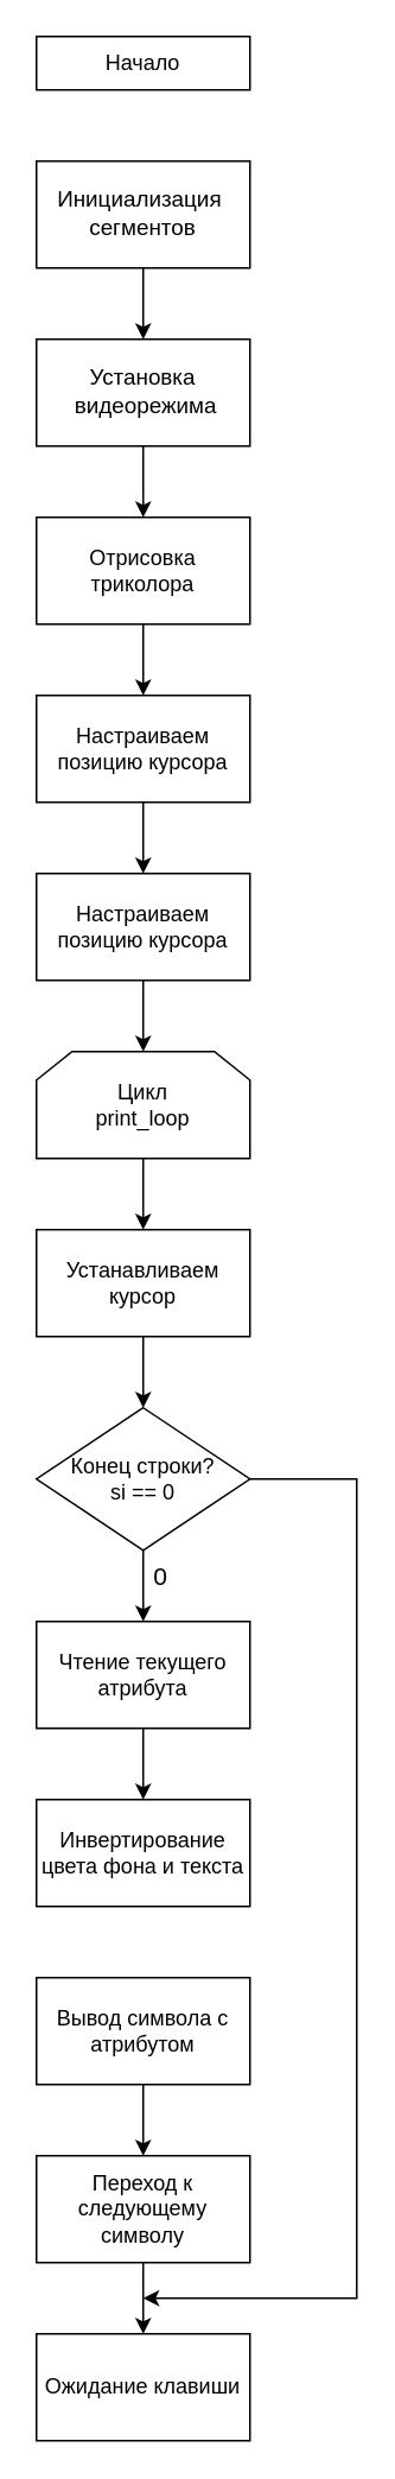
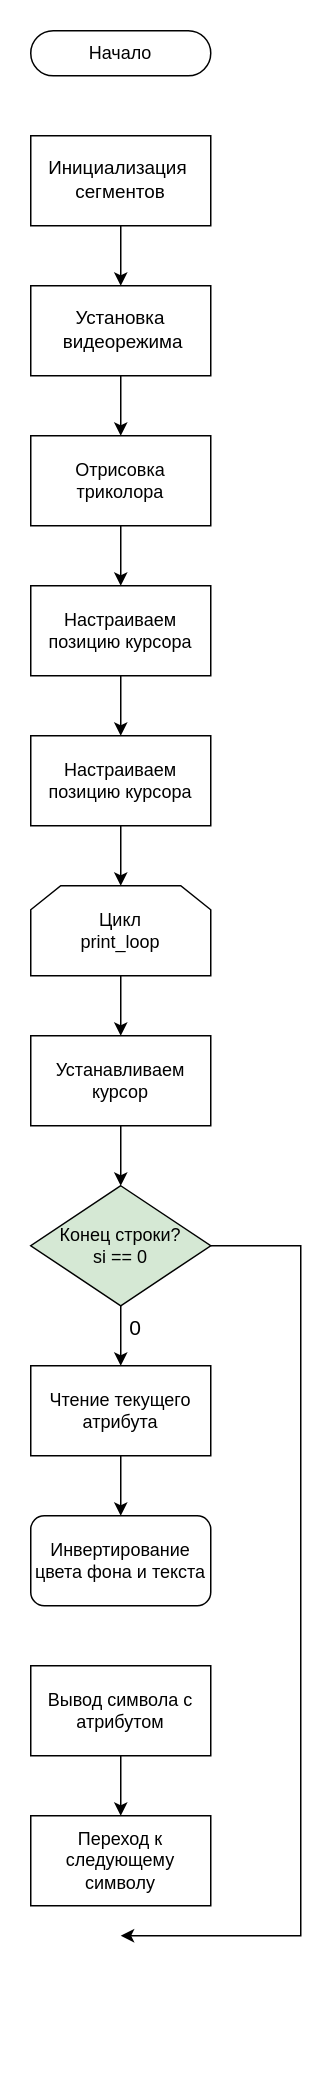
  <mxCell id="0" />
  <mxCell id="1" parent="0" />
- <mxCell id="2" value="&lt;div&gt;Начало&lt;/div&gt;" style="whiteSpace=wrap;html=1;arcSize=50;rounded=0;" vertex="1" parent="1"><mxGeometry x="20" y="20" width="120" height="30" as="geometry" /></mxCell>
+ <mxCell id="2" value="&lt;div&gt;Начало&lt;/div&gt;" style="rounded=1;whiteSpace=wrap;html=1;arcSize=50;" vertex="1" parent="1"><mxGeometry x="20" y="20" width="120" height="30" as="geometry" /></mxCell>
  <mxCell id="3" style="edgeStyle=orthogonalEdgeStyle;rounded=0;orthogonalLoop=1;jettySize=auto;html=1;entryX=0.5;entryY=0;entryDx=0;entryDy=0;" edge="1" parent="1" source="4" target="6"><mxGeometry relative="1" as="geometry" /></mxCell>
  <mxCell id="4" value="&lt;pre style=&quot;font-family: var(--ds-font-family-code); overflow: auto; padding: calc(var(--ds-md-zoom)*8px)calc(var(--ds-md-zoom)*12px); text-wrap: wrap; word-break: break-all; font-size: 12.573px; margin-top: 0px !important; margin-bottom: 0px !important;&quot;&gt;Инициализация &lt;/pre&gt;&lt;pre style=&quot;font-family: var(--ds-font-family-code); overflow: auto; padding: calc(var(--ds-md-zoom)*8px)calc(var(--ds-md-zoom)*12px); text-wrap: wrap; word-break: break-all; font-size: 12.573px; margin-top: 0px !important; margin-bottom: 0px !important;&quot;&gt;сегментов&lt;/pre&gt;" style="rounded=0;whiteSpace=wrap;html=1;align=center;" vertex="1" parent="1"><mxGeometry x="20" y="90" width="120" height="60" as="geometry" /></mxCell>
  <mxCell id="5" style="edgeStyle=orthogonalEdgeStyle;rounded=0;orthogonalLoop=1;jettySize=auto;html=1;entryX=0.5;entryY=0;entryDx=0;entryDy=0;" edge="1" parent="1" source="6" target="8"><mxGeometry relative="1" as="geometry" /></mxCell>
  <mxCell id="6" value="&lt;br&gt;&lt;pre style=&quot;font-family: var(--ds-font-family-code); overflow: auto; padding: calc(var(--ds-md-zoom)*8px)calc(var(--ds-md-zoom)*12px); white-space: pre-wrap; word-break: break-all; font-size: 12.573px; font-style: normal; font-variant-ligatures: normal; font-variant-caps: normal; font-weight: 400; letter-spacing: normal; orphans: 2; text-indent: 0px; text-transform: none; widows: 2; word-spacing: 0px; -webkit-text-stroke-width: 0px; text-decoration-thickness: initial; text-decoration-style: initial; text-decoration-color: initial; margin: 0px !important;&quot;&gt;Установка&lt;/pre&gt;&lt;pre style=&quot;font-family: var(--ds-font-family-code); overflow: auto; padding: calc(var(--ds-md-zoom)*8px)calc(var(--ds-md-zoom)*12px); white-space: pre-wrap; word-break: break-all; font-size: 12.573px; font-style: normal; font-variant-ligatures: normal; font-variant-caps: normal; font-weight: 400; letter-spacing: normal; orphans: 2; text-indent: 0px; text-transform: none; widows: 2; word-spacing: 0px; -webkit-text-stroke-width: 0px; text-decoration-thickness: initial; text-decoration-style: initial; text-decoration-color: initial; margin: 0px !important;&quot;&gt; видеорежима&lt;/pre&gt;&lt;div&gt;&lt;br&gt;&lt;/div&gt;" style="rounded=0;whiteSpace=wrap;html=1;align=center;fontStyle=1" vertex="1" parent="1"><mxGeometry x="20" y="190" width="120" height="60" as="geometry" /></mxCell>
  <mxCell id="7" style="edgeStyle=orthogonalEdgeStyle;rounded=0;orthogonalLoop=1;jettySize=auto;html=1;entryX=0.5;entryY=0;entryDx=0;entryDy=0;" edge="1" parent="1" source="8" target="10"><mxGeometry relative="1" as="geometry" /></mxCell>
  <mxCell id="8" value="&lt;div&gt;&lt;span style=&quot;font-weight: normal;&quot;&gt;Отрисовка триколора&lt;/span&gt;&lt;/div&gt;" style="rounded=0;whiteSpace=wrap;html=1;align=center;fontStyle=1" vertex="1" parent="1"><mxGeometry x="20" y="290" width="120" height="60" as="geometry" /></mxCell>
  <mxCell id="9" style="edgeStyle=orthogonalEdgeStyle;rounded=0;orthogonalLoop=1;jettySize=auto;html=1;entryX=0.5;entryY=0;entryDx=0;entryDy=0;" edge="1" parent="1" source="10" target="12"><mxGeometry relative="1" as="geometry" /></mxCell>
  <mxCell id="10" value="&lt;div&gt;&lt;span style=&quot;font-weight: normal;&quot;&gt;Настраиваем позицию курсора&lt;/span&gt;&lt;/div&gt;" style="rounded=0;whiteSpace=wrap;html=1;align=center;fontStyle=1" vertex="1" parent="1"><mxGeometry x="20" y="390" width="120" height="60" as="geometry" /></mxCell>
  <mxCell id="11" style="edgeStyle=orthogonalEdgeStyle;rounded=0;orthogonalLoop=1;jettySize=auto;html=1;entryX=0.5;entryY=0;entryDx=0;entryDy=0;" edge="1" parent="1" source="12" target="14"><mxGeometry relative="1" as="geometry" /></mxCell>
  <mxCell id="12" value="&lt;div&gt;&lt;span style=&quot;font-weight: normal;&quot;&gt;Настраиваем позицию курсора&lt;/span&gt;&lt;/div&gt;" style="rounded=0;whiteSpace=wrap;html=1;align=center;fontStyle=1" vertex="1" parent="1"><mxGeometry x="20" y="490" width="120" height="60" as="geometry" /></mxCell>
  <mxCell id="13" style="edgeStyle=orthogonalEdgeStyle;rounded=0;orthogonalLoop=1;jettySize=auto;html=1;entryX=0.5;entryY=0;entryDx=0;entryDy=0;" edge="1" parent="1" source="14" target="16"><mxGeometry relative="1" as="geometry" /></mxCell>
  <mxCell id="14" value="Цикл&lt;div&gt;print_loop&lt;/div&gt;" style="shape=loopLimit;whiteSpace=wrap;html=1;" vertex="1" parent="1"><mxGeometry x="20" y="590" width="120" height="60" as="geometry" /></mxCell>
  <mxCell id="15" style="edgeStyle=orthogonalEdgeStyle;rounded=0;orthogonalLoop=1;jettySize=auto;html=1;entryX=0.5;entryY=0;entryDx=0;entryDy=0;" edge="1" parent="1" source="16" target="19"><mxGeometry relative="1" as="geometry" /></mxCell>
  <mxCell id="16" value="&lt;span style=&quot;font-weight: 400;&quot;&gt;Устанавливаем курсор&lt;/span&gt;" style="rounded=0;whiteSpace=wrap;html=1;align=center;fontStyle=1" vertex="1" parent="1"><mxGeometry x="20" y="690" width="120" height="60" as="geometry" /></mxCell>
  <mxCell id="17" style="edgeStyle=orthogonalEdgeStyle;rounded=0;orthogonalLoop=1;jettySize=auto;html=1;entryX=0.5;entryY=0;entryDx=0;entryDy=0;" edge="1" parent="1" source="19" target="21"><mxGeometry relative="1" as="geometry" /></mxCell>
  <mxCell id="18" style="edgeStyle=orthogonalEdgeStyle;rounded=0;orthogonalLoop=1;jettySize=auto;html=1;exitX=1;exitY=0.5;exitDx=0;exitDy=0;" edge="1" parent="1" source="19"><mxGeometry relative="1" as="geometry"><mxPoint x="80" y="1290" as="targetPoint" /><Array as="points"><mxPoint x="200" y="830" /><mxPoint x="200" y="1290" /></Array></mxGeometry></mxCell>
- <mxCell id="19" value="Конец строки?&lt;div&gt;si == 0&lt;/div&gt;" style="rhombus;whiteSpace=wrap;html=1;" vertex="1" parent="1"><mxGeometry x="20" y="790" width="120" height="80" as="geometry" /></mxCell>
+ <mxCell id="19" value="Конец строки?&lt;div&gt;si == 0&lt;/div&gt;" style="rhombus;whiteSpace=wrap;html=1;fillColor=#d5e8d4;" vertex="1" parent="1"><mxGeometry x="20" y="790" width="120" height="80" as="geometry" /></mxCell>
  <mxCell id="20" style="edgeStyle=orthogonalEdgeStyle;rounded=0;orthogonalLoop=1;jettySize=auto;html=1;entryX=0.5;entryY=0;entryDx=0;entryDy=0;" edge="1" parent="1" source="21" target="23"><mxGeometry relative="1" as="geometry" /></mxCell>
  <mxCell id="21" value="&lt;span style=&quot;font-weight: 400;&quot;&gt;Чтение текущего атрибута&lt;/span&gt;" style="rounded=0;whiteSpace=wrap;html=1;align=center;fontStyle=1" vertex="1" parent="1"><mxGeometry x="20" y="910" width="120" height="60" as="geometry" /></mxCell>
  <mxCell id="22" value="&lt;font style=&quot;font-size: 14px;&quot;&gt;0&lt;/font&gt;" style="text;html=1;align=center;verticalAlign=middle;whiteSpace=wrap;rounded=0;" vertex="1" parent="1"><mxGeometry x="60" y="870" width="60" height="30" as="geometry" /></mxCell>
- <mxCell id="23" value="&lt;span style=&quot;font-weight: 400;&quot;&gt;Инвертирование цвета фона и текста&lt;/span&gt;" style="rounded=0;whiteSpace=wrap;html=1;align=center;fontStyle=1" vertex="1" parent="1"><mxGeometry x="20" y="1010" width="120" height="60" as="geometry" /></mxCell>
+ <mxCell id="23" value="&lt;span style=&quot;font-weight: 400;&quot;&gt;Инвертирование цвета фона и текста&lt;/span&gt;" style="whiteSpace=wrap;html=1;align=center;fontStyle=1;rounded=1;" vertex="1" parent="1"><mxGeometry x="20" y="1010" width="120" height="60" as="geometry" /></mxCell>
  <mxCell id="24" style="edgeStyle=orthogonalEdgeStyle;rounded=0;orthogonalLoop=1;jettySize=auto;html=1;entryX=0.5;entryY=0;entryDx=0;entryDy=0;" edge="1" parent="1" source="25" target="27"><mxGeometry relative="1" as="geometry" /></mxCell>
  <mxCell id="25" value="&lt;span style=&quot;font-weight: 400;&quot;&gt;Вывод символа с атрибутом&lt;/span&gt;" style="rounded=0;whiteSpace=wrap;html=1;align=center;fontStyle=1" vertex="1" parent="1"><mxGeometry x="20" y="1110" width="120" height="60" as="geometry" /></mxCell>
- <mxCell id="26" style="edgeStyle=orthogonalEdgeStyle;rounded=0;orthogonalLoop=1;jettySize=auto;html=1;entryX=0.5;entryY=0;entryDx=0;entryDy=0;" edge="1" parent="1" source="27" target="28"><mxGeometry relative="1" as="geometry" /></mxCell>
  <mxCell id="27" value="&lt;span style=&quot;font-weight: 400;&quot;&gt;Переход к следующему символу&lt;/span&gt;" style="rounded=0;whiteSpace=wrap;html=1;align=center;fontStyle=1" vertex="1" parent="1"><mxGeometry x="20" y="1210" width="120" height="60" as="geometry" /></mxCell>
- <mxCell id="28" value="&lt;span style=&quot;font-weight: 400;&quot;&gt;Ожидание клавиши&lt;/span&gt;" style="rounded=0;whiteSpace=wrap;html=1;align=center;fontStyle=1" vertex="1" parent="1"><mxGeometry x="20" y="1310" width="120" height="60" as="geometry" /></mxCell>
